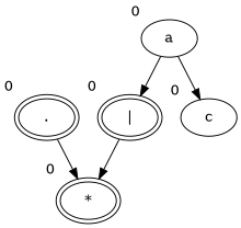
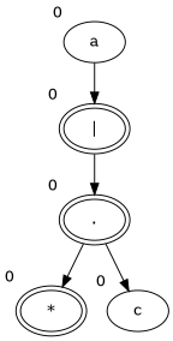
  digraph {
    node [peripheries=2 xlabel=0]
    n1 [label="|"]
    n2 [label="."]
    n3 [label=a peripheries=1]
    n4 [label="*"]
    n5 [label=c peripheries=1]
-   n1 -> n4
+   n1 -> n2
    n2 -> n4
-   n3 -> n5
+   n2 -> n5
    n3 -> n1
  }
